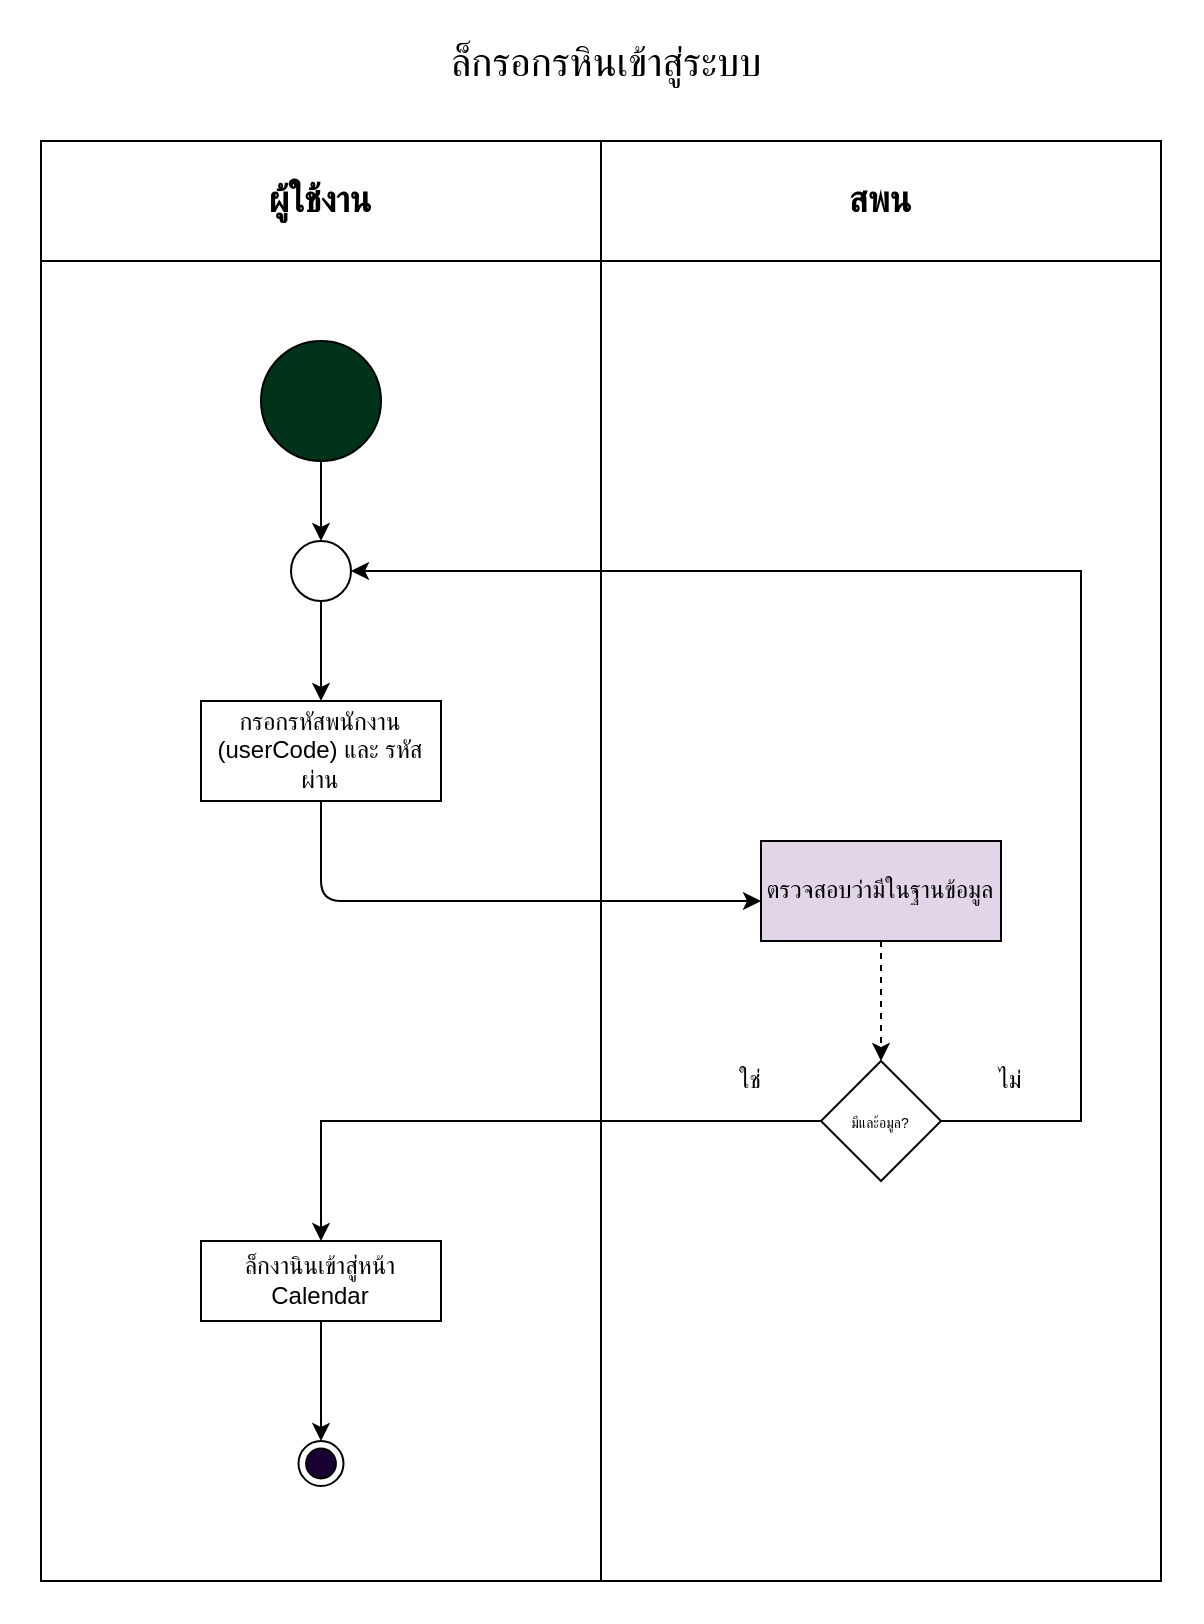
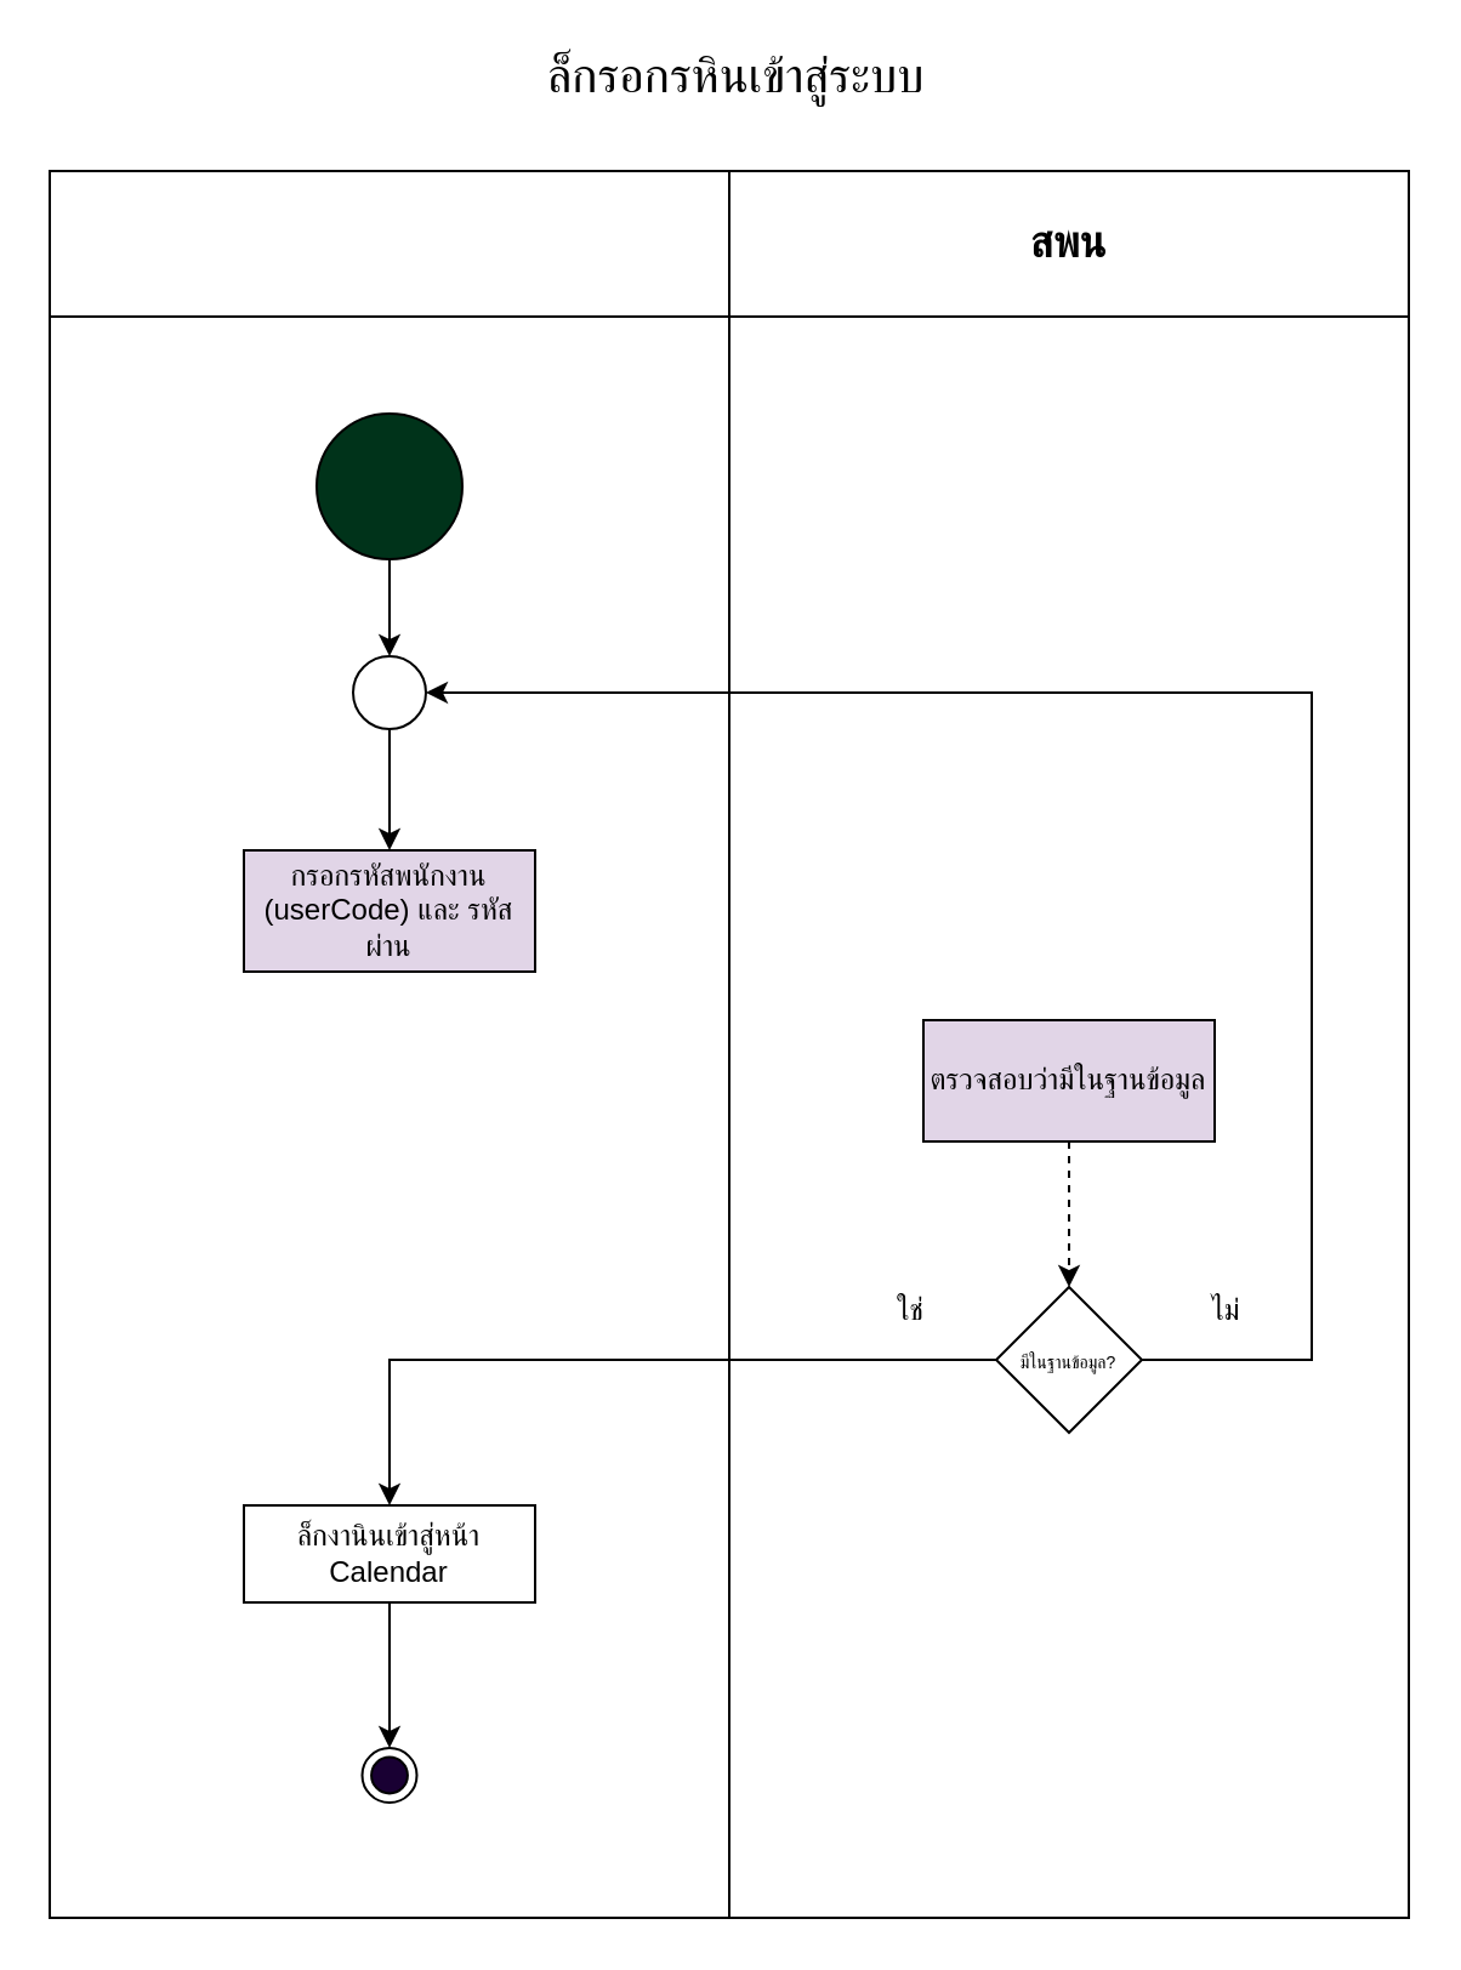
  <mxCell id="0" />
  <mxCell id="1" parent="0" />
  <mxCell id="2" value="" style="rounded=0;whiteSpace=wrap;html=1;" vertex="1" parent="1"><mxGeometry x="20" y="70" width="560" height="720" as="geometry" /></mxCell>
  <mxCell id="3" value="" style="rounded=0;whiteSpace=wrap;html=1;" vertex="1" parent="1"><mxGeometry x="20" y="70" width="280" height="60" as="geometry" /></mxCell>
  <mxCell id="4" value="" style="rounded=0;whiteSpace=wrap;html=1;" vertex="1" parent="1"><mxGeometry x="300" y="70" width="280" height="60" as="geometry" /></mxCell>
- <mxCell id="5" value="&lt;font style=&quot;font-size: 18px&quot;&gt;&lt;b&gt;ผู้ใช้งาน&lt;/b&gt;&lt;/font&gt;" style="text;html=1;strokeColor=none;fillColor=none;align=center;verticalAlign=middle;whiteSpace=wrap;rounded=0;" vertex="1" parent="1"><mxGeometry x="115" y="90" width="90" height="20" as="geometry" /></mxCell>
  <mxCell id="6" value="&lt;font style=&quot;font-size: 18px&quot;&gt;&lt;b&gt;สพน&lt;/b&gt;&lt;/font&gt;" style="text;html=1;strokeColor=none;fillColor=none;align=center;verticalAlign=middle;whiteSpace=wrap;rounded=0;" vertex="1" parent="1"><mxGeometry x="395" y="90" width="90" height="20" as="geometry" /></mxCell>
  <mxCell id="7" value="" style="edgeStyle=orthogonalEdgeStyle;rounded=0;orthogonalLoop=1;jettySize=auto;html=1;entryX=0.5;entryY=0;entryDx=0;entryDy=0;" edge="1" parent="1" source="8" target="10"><mxGeometry relative="1" as="geometry" /></mxCell>
  <mxCell id="8" value="" style="ellipse;whiteSpace=wrap;html=1;aspect=fixed;fillColor=#00331A;" vertex="1" parent="1"><mxGeometry x="130" y="170" width="60" height="60" as="geometry" /></mxCell>
  <mxCell id="9" value="" style="edgeStyle=orthogonalEdgeStyle;rounded=0;orthogonalLoop=1;jettySize=auto;html=1;" edge="1" parent="1" source="10" target="11"><mxGeometry relative="1" as="geometry" /></mxCell>
  <mxCell id="10" value="" style="ellipse;whiteSpace=wrap;html=1;aspect=fixed;fillColor=#FFFFFF;" vertex="1" parent="1"><mxGeometry x="145" y="270" width="30" height="30" as="geometry" /></mxCell>
- <mxCell id="11" value="กรอกรหัสพนักงาน (userCode) และ รหัสผ่าน" style="rounded=0;whiteSpace=wrap;html=1;fillColor=#FFFFFF;" vertex="1" parent="1"><mxGeometry x="100" y="350" width="120" height="50" as="geometry" /></mxCell>
- <mxCell id="12" value="" style="edgeStyle=segmentEdgeStyle;endArrow=classic;html=1;exitX=0.5;exitY=1;exitDx=0;exitDy=0;" edge="1" parent="1" source="11" target="15"><mxGeometry width="50" height="50" relative="1" as="geometry"><mxPoint x="260" y="510" as="sourcePoint" /><mxPoint x="260" y="450" as="targetPoint" /><Array as="points"><mxPoint x="160" y="450" /></Array></mxGeometry></mxCell>
+ <mxCell id="11" value="กรอกรหัสพนักงาน (userCode) และ รหัสผ่าน" style="rounded=0;whiteSpace=wrap;html=1;fillColor=#e1d5e7;" vertex="1" parent="1"><mxGeometry x="100" y="350" width="120" height="50" as="geometry" /></mxCell>
  <mxCell id="13" value="" style="endArrow=none;html=1;entryX=0;entryY=1;entryDx=0;entryDy=0;exitX=0.5;exitY=1;exitDx=0;exitDy=0;" edge="1" parent="1" source="2" target="4"><mxGeometry width="50" height="50" relative="1" as="geometry"><mxPoint x="260" y="280" as="sourcePoint" /><mxPoint x="310" y="230" as="targetPoint" /><Array as="points" /></mxGeometry></mxCell>
  <mxCell id="14" value="" style="edgeStyle=orthogonalEdgeStyle;rounded=0;orthogonalLoop=1;jettySize=auto;html=1;dashed=1;" edge="1" parent="1" source="15" target="18"><mxGeometry relative="1" as="geometry" /></mxCell>
  <mxCell id="15" value="ตรวจสอบว่ามีในฐานข้อมูล" style="rounded=0;whiteSpace=wrap;html=1;fillColor=#e1d5e7;" vertex="1" parent="1"><mxGeometry x="380" y="420" width="120" height="50" as="geometry" /></mxCell>
  <mxCell id="16" value="" style="edgeStyle=orthogonalEdgeStyle;rounded=0;orthogonalLoop=1;jettySize=auto;html=1;" edge="1" parent="1" source="18" target="10"><mxGeometry relative="1" as="geometry"><mxPoint x="315" y="285" as="targetPoint" /><Array as="points"><mxPoint x="540" y="560" /><mxPoint x="540" y="285" /></Array></mxGeometry></mxCell>
  <mxCell id="17" value="" style="edgeStyle=orthogonalEdgeStyle;rounded=0;orthogonalLoop=1;jettySize=auto;html=1;" edge="1" parent="1" source="18" target="21"><mxGeometry relative="1" as="geometry"><mxPoint x="160" y="600.029" as="targetPoint" /></mxGeometry></mxCell>
- <mxCell id="18" value="&lt;font style=&quot;font-size: 7px&quot;&gt;มีและ้อมูล?&lt;/font&gt;" style="rhombus;whiteSpace=wrap;html=1;fillColor=#FFFFFF;" vertex="1" parent="1"><mxGeometry x="410" y="530" width="60" height="60" as="geometry" /></mxCell>
+ <mxCell id="18" value="&lt;font style=&quot;font-size: 7px&quot;&gt;มีในฐานข้อมูล?&lt;/font&gt;" style="rhombus;whiteSpace=wrap;html=1;fillColor=#FFFFFF;" vertex="1" parent="1"><mxGeometry x="410" y="530" width="60" height="60" as="geometry" /></mxCell>
  <mxCell id="19" value="ไม่" style="text;html=1;strokeColor=none;fillColor=none;align=center;verticalAlign=middle;whiteSpace=wrap;rounded=0;" vertex="1" parent="1"><mxGeometry x="485" y="530" width="40" height="20" as="geometry" /></mxCell>
  <mxCell id="20" value="" style="edgeStyle=orthogonalEdgeStyle;rounded=0;orthogonalLoop=1;jettySize=auto;html=1;entryX=0.5;entryY=0;entryDx=0;entryDy=0;" edge="1" parent="1" source="21" target="23"><mxGeometry relative="1" as="geometry" /></mxCell>
  <mxCell id="21" value="ล็กงานินเข้าสู่หน้า Calendar" style="rounded=0;whiteSpace=wrap;html=1;fillColor=#FFFFFF;" vertex="1" parent="1"><mxGeometry x="100" y="620" width="120" height="40" as="geometry" /></mxCell>
  <mxCell id="22" value="ใช่" style="text;html=1;strokeColor=none;fillColor=none;align=center;verticalAlign=middle;whiteSpace=wrap;rounded=0;" vertex="1" parent="1"><mxGeometry x="355" y="530" width="40" height="20" as="geometry" /></mxCell>
  <mxCell id="23" value="" style="ellipse;whiteSpace=wrap;html=1;aspect=fixed;fillColor=#FFFFFF;" vertex="1" parent="1"><mxGeometry x="148.75" y="720" width="22.5" height="22.5" as="geometry" /></mxCell>
  <mxCell id="24" value="" style="ellipse;whiteSpace=wrap;html=1;aspect=fixed;fillColor=#190033;" vertex="1" parent="1"><mxGeometry x="152.54" y="723.79" width="14.92" height="14.92" as="geometry" /></mxCell>
  <mxCell id="25" value="&lt;font style=&quot;font-size: 20px&quot;&gt;ล็กรอกรหินเข้าสู่ระบบ&lt;/font&gt;" style="text;html=1;strokeColor=none;fillColor=none;align=center;verticalAlign=middle;whiteSpace=wrap;rounded=0;" vertex="1" parent="1"><mxGeometry x="152.54" y="20" width="300" height="20" as="geometry" /></mxCell>
